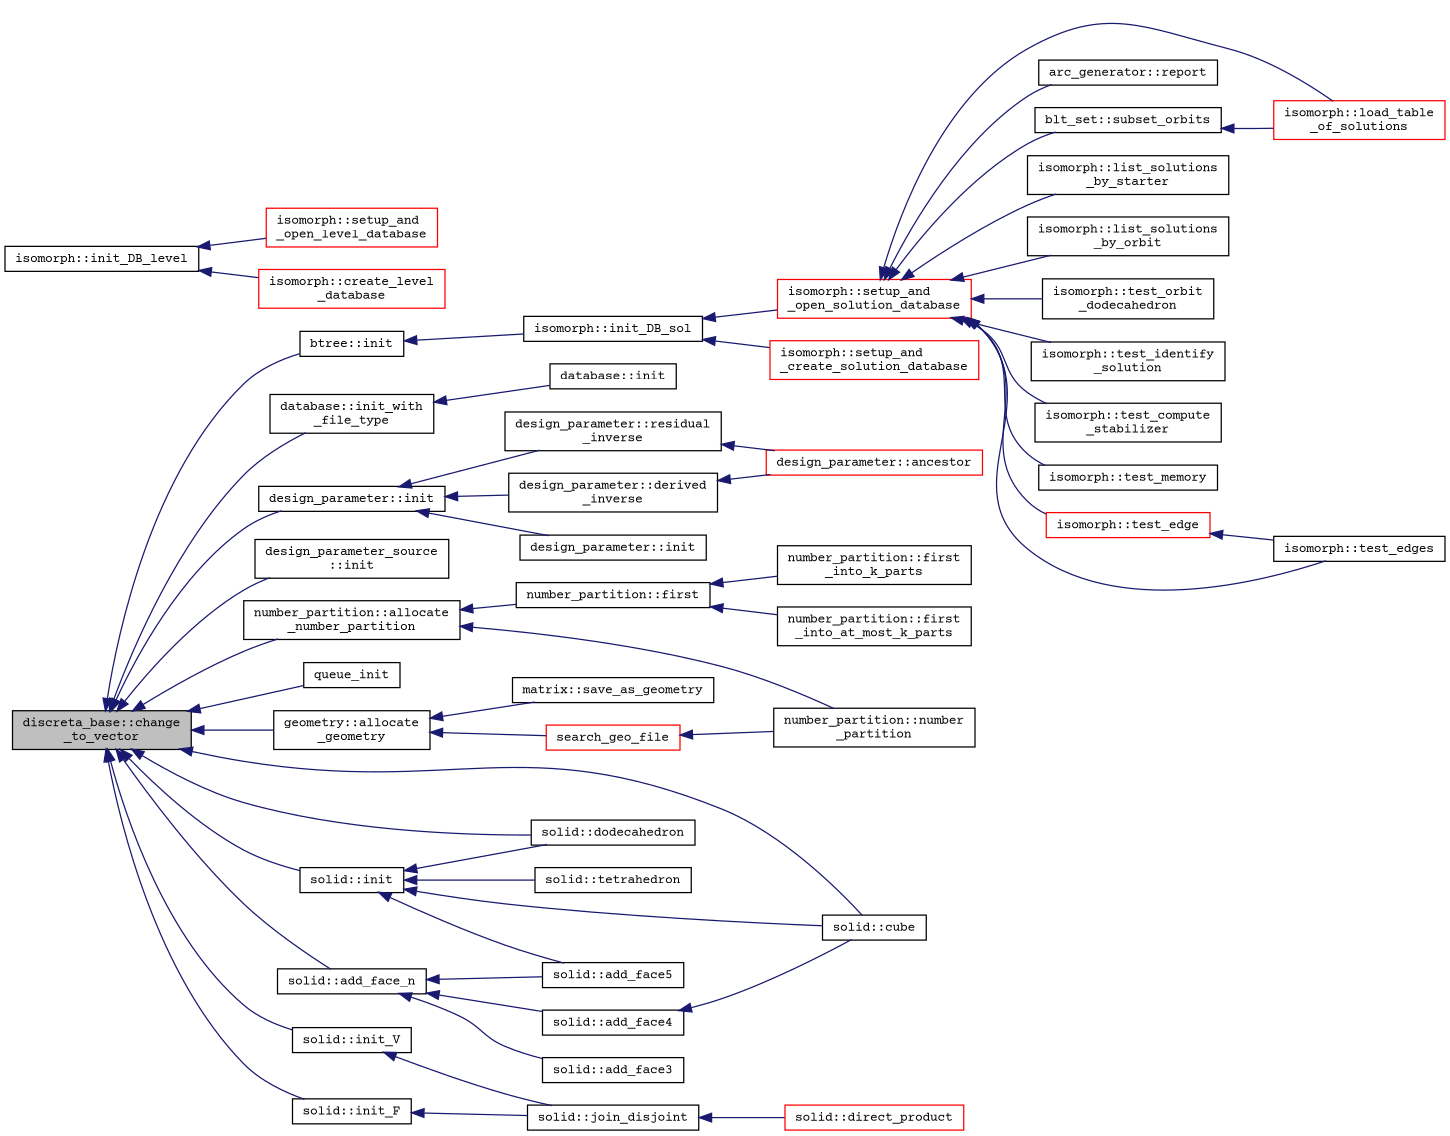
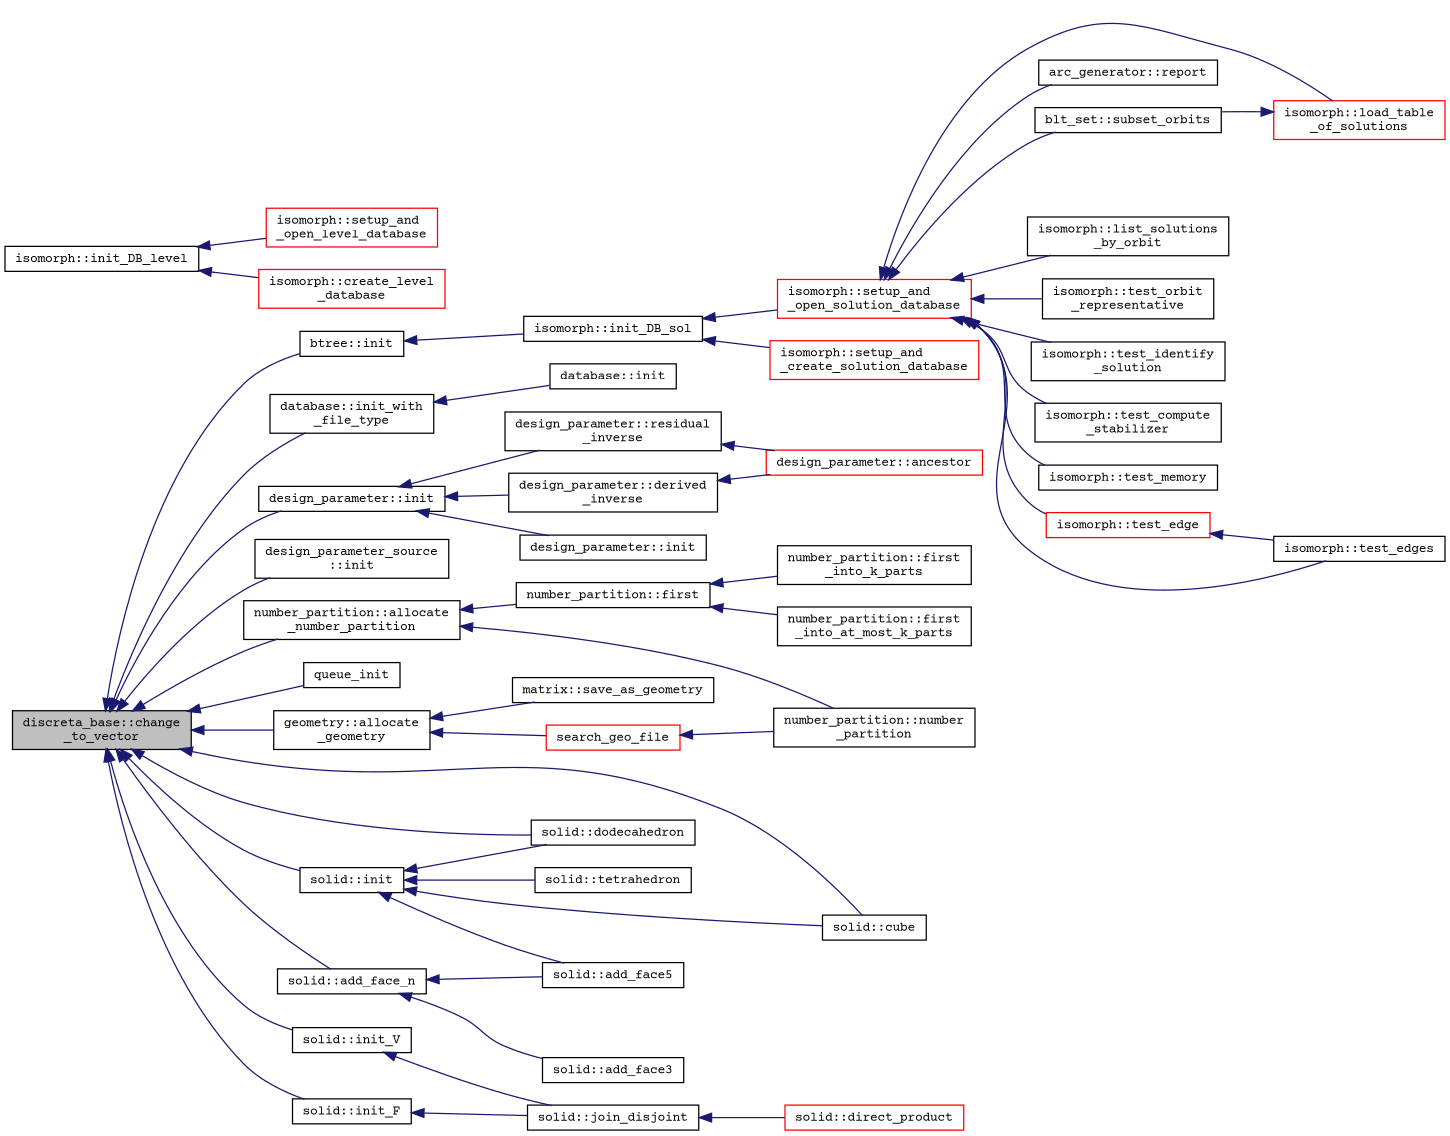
  digraph {
    fontname="Courier Prime"
    rankdir=LR
    node [color=black fillcolor=white fontname="Courier Prime" fontsize=10 shape=record style=filled]
    edge [color=midnightblue dir=back fontname="Courier Prime" fontsize=10 labelfontname=Helvetica labelfontsize=10 style=solid]
    n1 [fillcolor=grey75 fontcolor=black height=0.2 label="discreta_base::change\l_to_vector" width=0.4]
    n2 [height=0.2 label="btree::init" width=0.4]
    n3 [height=0.2 label="database::init_with\l_file_type" width=0.4]
    n4 [height=0.2 label="design_parameter::init" width=0.4]
    n5 [height=0.2 label="design_parameter_source\l::init" width=0.4]
    n6 [height=0.2 label="geometry::allocate\l_geometry" width=0.4]
    n7 [height=0.2 label=queue_init width=0.4]
    n8 [height=0.2 label="number_partition::allocate\l_number_partition" width=0.4]
    n9 [height=0.2 label="solid::init" width=0.4]
    n10 [height=0.2 label="solid::cube" width=0.4]
    n11 [height=0.2 label="solid::dodecahedron" width=0.4]
    n12 [height=0.2 label="solid::init_V" width=0.4]
    n13 [height=0.2 label="solid::init_F" width=0.4]
    n14 [height=0.2 label="solid::add_face_n" width=0.4]
    n15 [height=0.2 label="isomorph::init_DB_sol" width=0.4]
    n16 [height=0.2 label="database::init" width=0.4]
    n17 [height=0.2 label="design_parameter::init" width=0.4]
    n18 [height=0.2 label="design_parameter::derived\l_inverse" width=0.4]
    n19 [height=0.2 label="design_parameter::residual\l_inverse" width=0.4]
    n20 [color=red height=0.2 label=search_geo_file width=0.4]
    n21 [height=0.2 label="matrix::save_as_geometry" width=0.4]
    n22 [height=0.2 label="number_partition::number\l_partition" width=0.4]
    n23 [height=0.2 label="number_partition::first" width=0.4]
    n24 [height=0.2 label="solid::tetrahedron" width=0.4]
    n25 [height=0.2 label="solid::add_face5" width=0.4]
    n26 [height=0.2 label="solid::join_disjoint" width=0.4]
    n27 [height=0.2 label="solid::add_face3" width=0.4]
-   n28 [height=0.2 label="solid::add_face4" width=0.4]
    n29 [color=red height=0.2 label="isomorph::setup_and\l_open_solution_database" width=0.4]
    n30 [color=red height=0.2 label="isomorph::setup_and\l_create_solution_database" width=0.4]
    n31 [height=0.2 label="isomorph::init_DB_level" width=0.4]
    n32 [color=red height=0.2 label="isomorph::setup_and\l_open_level_database" width=0.4]
    n33 [color=red height=0.2 label="isomorph::create_level\l_database" width=0.4]
    n34 [height=0.2 label="blt_set::subset_orbits" width=0.4]
    n35 [height=0.2 label="arc_generator::report" width=0.4]
    n36 [color=red height=0.2 label="isomorph::load_table\l_of_solutions" width=0.4]
-   n37 [height=0.2 label="isomorph::list_solutions\l_by_starter" width=0.4]
    n38 [height=0.2 label="isomorph::list_solutions\l_by_orbit" width=0.4]
-   n39 [height=0.2 label="isomorph::test_orbit\l_dodecahedron" width=0.4]
+   n39 [height=0.2 label="isomorph::test_orbit\l_representative" width=0.4]
    n40 [height=0.2 label="isomorph::test_identify\l_solution" width=0.4]
    n41 [height=0.2 label="isomorph::test_compute\l_stabilizer" width=0.4]
    n42 [height=0.2 label="isomorph::test_memory" width=0.4]
    n43 [height=0.2 label="isomorph::test_edges" width=0.4]
    n44 [color=red height=0.2 label="isomorph::test_edge" width=0.4]
    n45 [color=red height=0.2 label="design_parameter::ancestor" width=0.4]
    n46 [height=0.2 label="number_partition::first\l_into_k_parts" width=0.4]
    n47 [height=0.2 label="number_partition::first\l_into_at_most_k_parts" width=0.4]
    n48 [color=red height=0.2 label="solid::direct_product" width=0.4]
    n1 -> n2
    n1 -> n3
    n1 -> n4
    n1 -> n5
    n1 -> n6
    n1 -> n7
    n1 -> n8
    n1 -> n9
    n1 -> n10
    n1 -> n11
    n1 -> n12
    n1 -> n13
    n1 -> n14
    n2 -> n15
    n3 -> n16
    n4 -> n17
    n4 -> n18
    n4 -> n19
    n6 -> n20
    n6 -> n21
    n8 -> n22
    n8 -> n23
    n9 -> n10
    n9 -> n11
    n9 -> n24
    n9 -> n25
    n12 -> n26
    n13 -> n26
    n14 -> n25
    n14 -> n27
-   n14 -> n28
    n15 -> n29
    n15 -> n30
    n18 -> n45
    n19 -> n45
    n20 -> n22
    n23 -> n46
    n23 -> n47
    n26 -> n48
-   n28 -> n10
    n29 -> n34
    n29 -> n35
    n29 -> n36
-   n29 -> n37
    n29 -> n38
    n29 -> n39
    n29 -> n40
    n29 -> n41
    n29 -> n42
    n29 -> n43
    n29 -> n44
    n31 -> n32
    n31 -> n33
-   n34 -> n36
+   n36 -> n34
    n44 -> n43
  }
